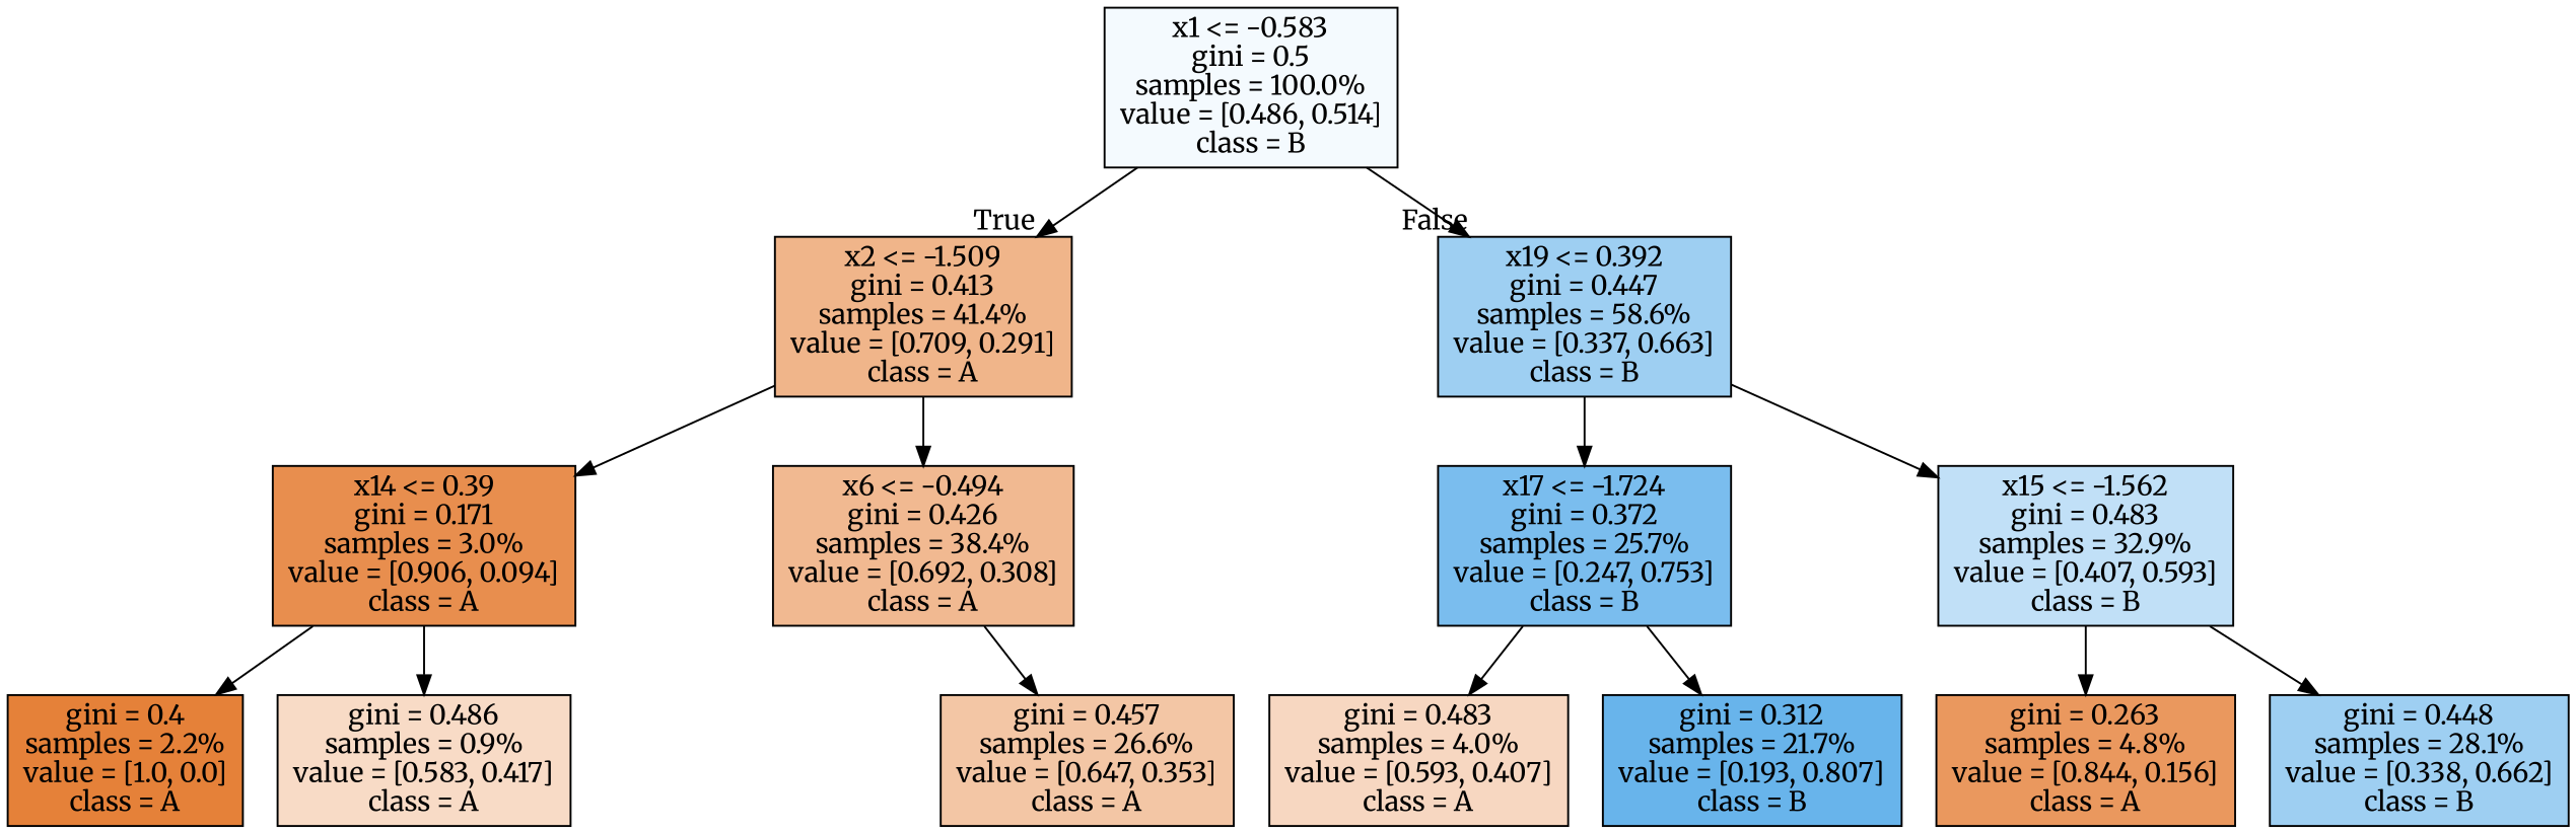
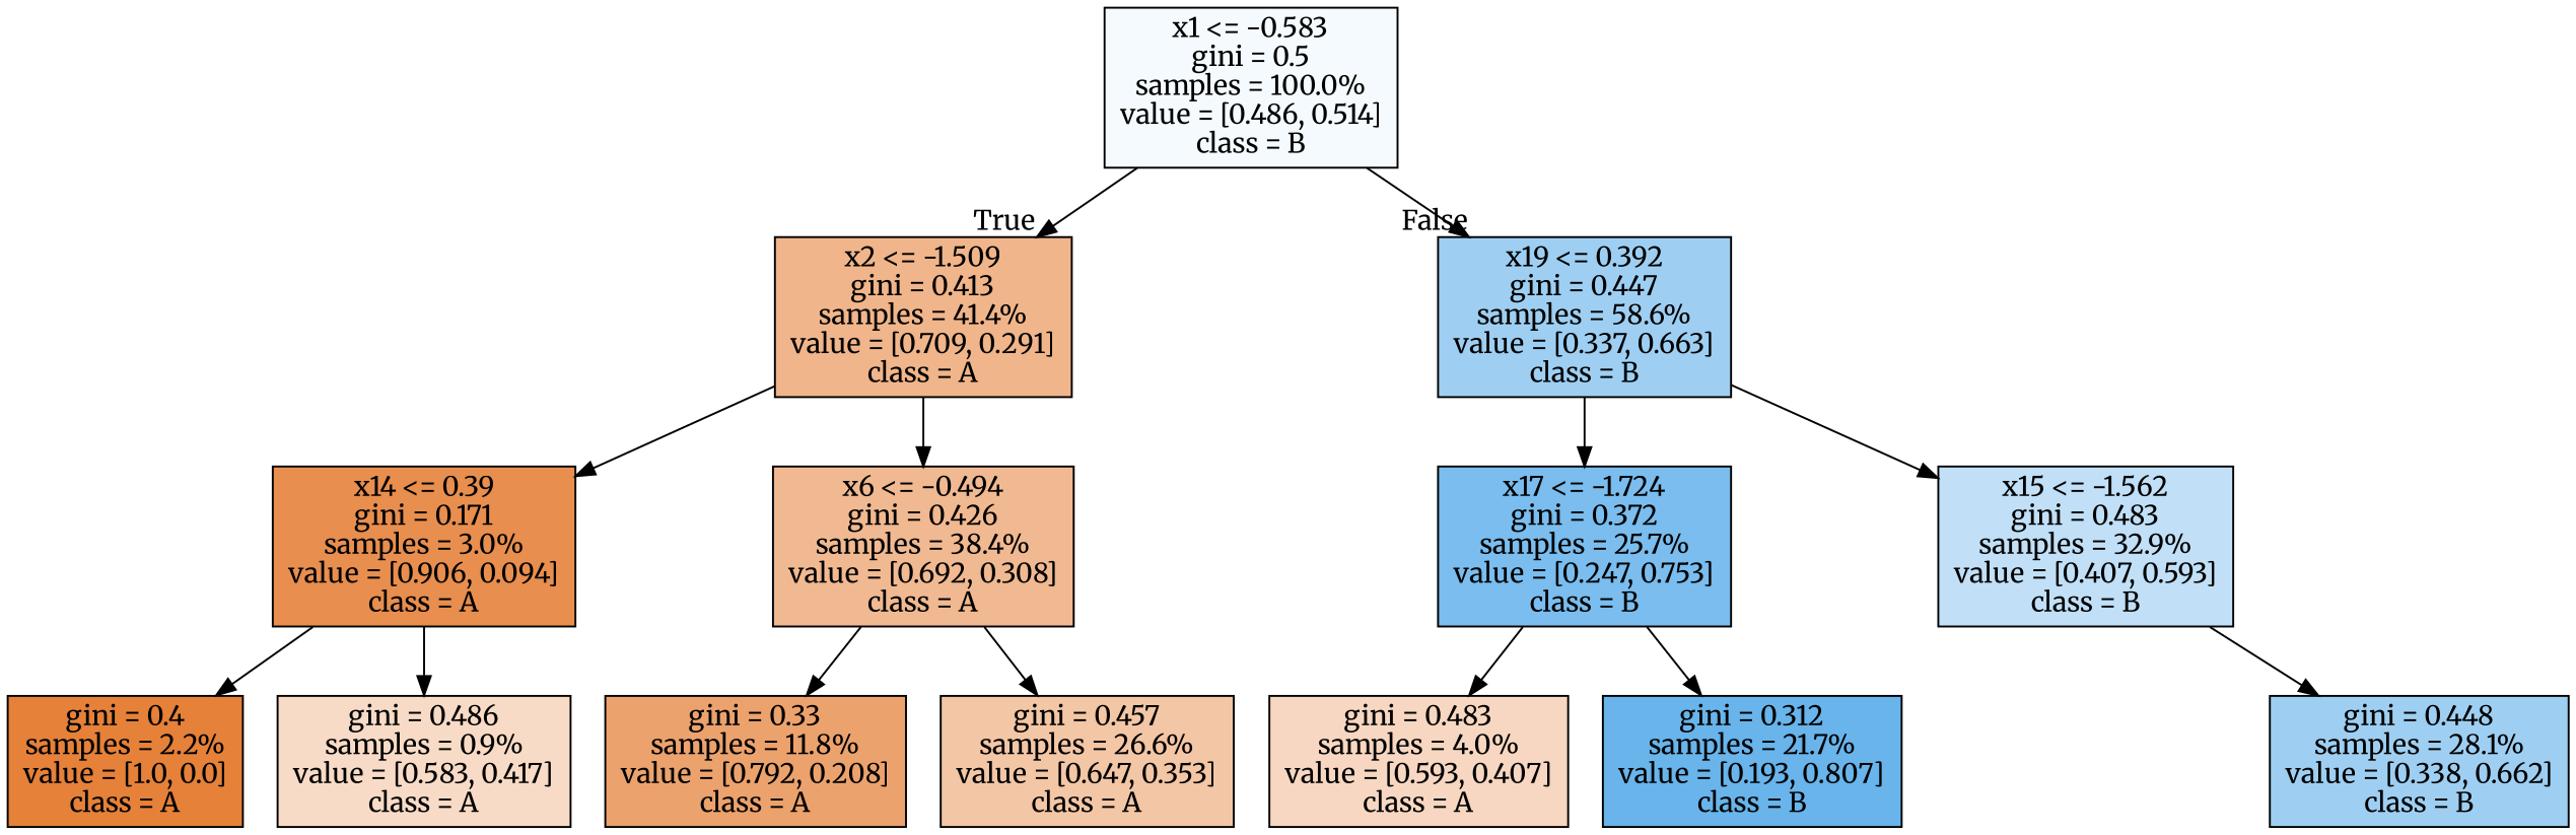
  digraph {
    fontname=Merriweather
    node [color=black fillcolor="#9ecff2" fontname=Merriweather shape=box style=filled]
    edge [fontname=Merriweather]
    n1 [fillcolor="#f4fafe" label="x1 <= -0.583\ngini = 0.5\nsamples = 100.0%\nvalue = [0.486, 0.514]\nclass = B"]
    n2 [fillcolor="#f0b58a" label="x2 <= -1.509\ngini = 0.413\nsamples = 41.4%\nvalue = [0.709, 0.291]\nclass = A"]
    n3 [label="x19 <= 0.392\ngini = 0.447\nsamples = 58.6%\nvalue = [0.337, 0.663]\nclass = B"]
    n4 [fillcolor="#e88e4e" label="x14 <= 0.39\ngini = 0.171\nsamples = 3.0%\nvalue = [0.906, 0.094]\nclass = A"]
    n5 [fillcolor="#f1b991" label="x6 <= -0.494\ngini = 0.426\nsamples = 38.4%\nvalue = [0.692, 0.308]\nclass = A"]
    n6 [fillcolor="#7abdee" label="x17 <= -1.724\ngini = 0.372\nsamples = 25.7%\nvalue = [0.247, 0.753]\nclass = B"]
    n7 [fillcolor="#c1e0f7" label="x15 <= -1.562\ngini = 0.483\nsamples = 32.9%\nvalue = [0.407, 0.593]\nclass = B"]
    n8 [fillcolor="#e58139" label="gini = 0.4\nsamples = 2.2%\nvalue = [1.0, 0.0]\nclass = A"]
    n9 [fillcolor="#f8dbc6" label="gini = 0.486\nsamples = 0.9%\nvalue = [0.583, 0.417]\nclass = A"]
+   n10 [fillcolor="#eca26d" label="gini = 0.33\nsamples = 11.8%\nvalue = [0.792, 0.208]\nclass = A"]
    n11 [fillcolor="#f3c6a5" label="gini = 0.457\nsamples = 26.6%\nvalue = [0.647, 0.353]\nclass = A"]
    n12 [fillcolor="#f7d7c1" label="gini = 0.483\nsamples = 4.0%\nvalue = [0.593, 0.407]\nclass = A"]
    n13 [fillcolor="#68b4eb" label="gini = 0.312\nsamples = 21.7%\nvalue = [0.193, 0.807]\nclass = B"]
-   n14 [fillcolor="#ea985e" label="gini = 0.263\nsamples = 4.8%\nvalue = [0.844, 0.156]\nclass = A"]
    n15 [label="gini = 0.448\nsamples = 28.1%\nvalue = [0.338, 0.662]\nclass = B"]
    n1 -> n2 [headlabel=True labelangle=45 labeldistance=2.5]
    n1 -> n3 [headlabel=False labelangle=-45 labeldistance=2.5]
    n2 -> n4
    n2 -> n5
    n3 -> n6
    n3 -> n7
    n4 -> n8
    n4 -> n9
+   n5 -> n10
    n5 -> n11
    n6 -> n12
    n6 -> n13
-   n7 -> n14
    n7 -> n15
  }
